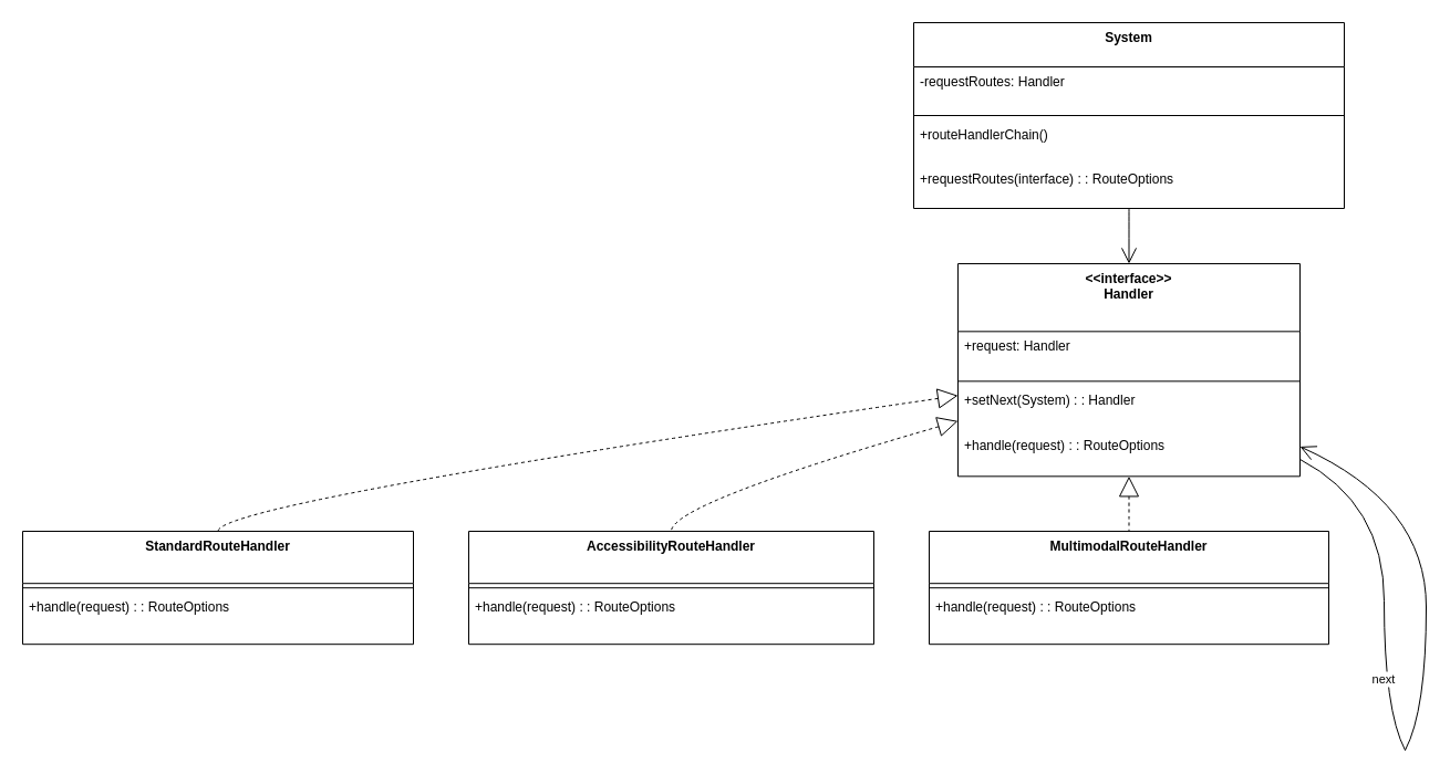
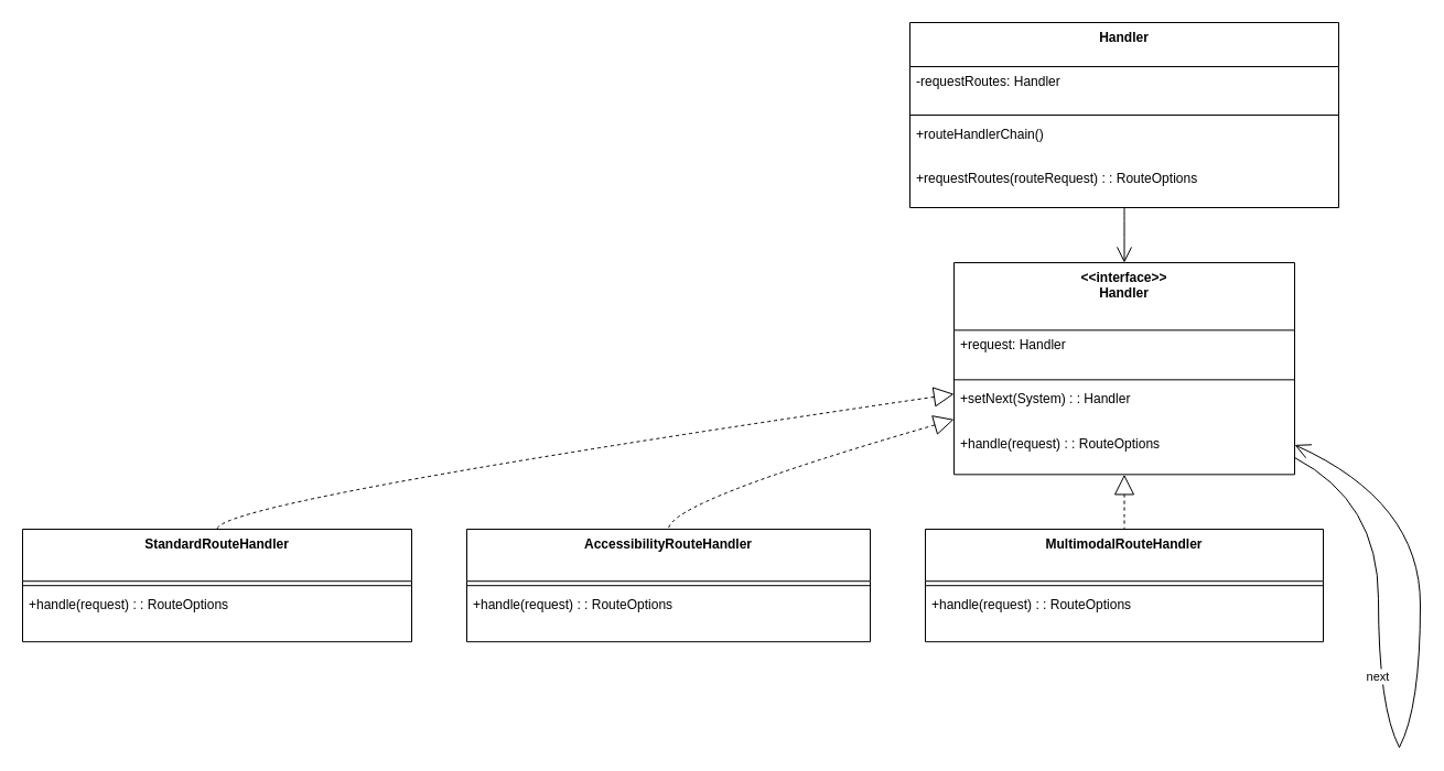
  <mxCell id="0" />
  <mxCell id="1" parent="0" />
  <mxCell id="2" value="&lt;&lt;interface&gt;&gt;&#10;Handler" style="swimlane;fontStyle=1;align=center;verticalAlign=top;childLayout=stackLayout;horizontal=1;startSize=61.333;horizontalStack=0;resizeParent=1;resizeParentMax=0;resizeLast=0;collapsible=0;marginBottom=0;" vertex="1" parent="1"><mxGeometry x="865" y="238" width="309" height="192.333" as="geometry" /></mxCell>
  <mxCell id="3" value="+request: Handler" style="text;strokeColor=none;fillColor=none;align=left;verticalAlign=top;spacingLeft=4;spacingRight=4;overflow=hidden;rotatable=0;points=[[0,0.5],[1,0.5]];portConstraint=eastwest;" vertex="1" parent="2"><mxGeometry y="61.333" width="309" height="41" as="geometry" /></mxCell>
  <mxCell id="4" style="line;strokeWidth=1;fillColor=none;align=left;verticalAlign=middle;spacingTop=-1;spacingLeft=3;spacingRight=3;rotatable=0;labelPosition=right;points=[];portConstraint=eastwest;strokeColor=inherit;" vertex="1" parent="2"><mxGeometry y="102.333" width="309" height="8" as="geometry" /></mxCell>
  <mxCell id="5" value="+setNext(System) : : Handler" style="text;strokeColor=none;fillColor=none;align=left;verticalAlign=top;spacingLeft=4;spacingRight=4;overflow=hidden;rotatable=0;points=[[0,0.5],[1,0.5]];portConstraint=eastwest;" vertex="1" parent="2"><mxGeometry y="110.333" width="309" height="41" as="geometry" /></mxCell>
  <mxCell id="6" value="+handle(request) : : RouteOptions" style="text;strokeColor=none;fillColor=none;align=left;verticalAlign=top;spacingLeft=4;spacingRight=4;overflow=hidden;rotatable=0;points=[[0,0.5],[1,0.5]];portConstraint=eastwest;" vertex="1" parent="2"><mxGeometry y="151.333" width="309" height="41" as="geometry" /></mxCell>
  <mxCell id="7" value="StandardRouteHandler" style="swimlane;fontStyle=1;align=center;verticalAlign=top;childLayout=stackLayout;horizontal=1;startSize=47.2;horizontalStack=0;resizeParent=1;resizeParentMax=0;resizeLast=0;collapsible=0;marginBottom=0;" vertex="1" parent="1"><mxGeometry x="20" y="480" width="353" height="102.2" as="geometry" /></mxCell>
  <mxCell id="8" style="line;strokeWidth=1;fillColor=none;align=left;verticalAlign=middle;spacingTop=-1;spacingLeft=3;spacingRight=3;rotatable=0;labelPosition=right;points=[];portConstraint=eastwest;strokeColor=inherit;" vertex="1" parent="7"><mxGeometry y="47.2" width="353" height="8" as="geometry" /></mxCell>
  <mxCell id="9" value="+handle(request) : : RouteOptions" style="text;strokeColor=none;fillColor=none;align=left;verticalAlign=top;spacingLeft=4;spacingRight=4;overflow=hidden;rotatable=0;points=[[0,0.5],[1,0.5]];portConstraint=eastwest;" vertex="1" parent="7"><mxGeometry y="55.2" width="353" height="47" as="geometry" /></mxCell>
  <mxCell id="10" value="AccessibilityRouteHandler" style="swimlane;fontStyle=1;align=center;verticalAlign=top;childLayout=stackLayout;horizontal=1;startSize=47.2;horizontalStack=0;resizeParent=1;resizeParentMax=0;resizeLast=0;collapsible=0;marginBottom=0;" vertex="1" parent="1"><mxGeometry x="423" y="480" width="366" height="102.2" as="geometry" /></mxCell>
  <mxCell id="11" style="line;strokeWidth=1;fillColor=none;align=left;verticalAlign=middle;spacingTop=-1;spacingLeft=3;spacingRight=3;rotatable=0;labelPosition=right;points=[];portConstraint=eastwest;strokeColor=inherit;" vertex="1" parent="10"><mxGeometry y="47.2" width="366" height="8" as="geometry" /></mxCell>
  <mxCell id="12" value="+handle(request) : : RouteOptions" style="text;strokeColor=none;fillColor=none;align=left;verticalAlign=top;spacingLeft=4;spacingRight=4;overflow=hidden;rotatable=0;points=[[0,0.5],[1,0.5]];portConstraint=eastwest;" vertex="1" parent="10"><mxGeometry y="55.2" width="366" height="47" as="geometry" /></mxCell>
  <mxCell id="13" value="MultimodalRouteHandler" style="swimlane;fontStyle=1;align=center;verticalAlign=top;childLayout=stackLayout;horizontal=1;startSize=47.2;horizontalStack=0;resizeParent=1;resizeParentMax=0;resizeLast=0;collapsible=0;marginBottom=0;" vertex="1" parent="1"><mxGeometry x="839" y="480" width="361" height="102.2" as="geometry" /></mxCell>
  <mxCell id="14" style="line;strokeWidth=1;fillColor=none;align=left;verticalAlign=middle;spacingTop=-1;spacingLeft=3;spacingRight=3;rotatable=0;labelPosition=right;points=[];portConstraint=eastwest;strokeColor=inherit;" vertex="1" parent="13"><mxGeometry y="47.2" width="361" height="8" as="geometry" /></mxCell>
  <mxCell id="15" value="+handle(request) : : RouteOptions" style="text;strokeColor=none;fillColor=none;align=left;verticalAlign=top;spacingLeft=4;spacingRight=4;overflow=hidden;rotatable=0;points=[[0,0.5],[1,0.5]];portConstraint=eastwest;" vertex="1" parent="13"><mxGeometry y="55.2" width="361" height="47" as="geometry" /></mxCell>
- <mxCell id="16" value="System" style="swimlane;fontStyle=1;align=center;verticalAlign=top;childLayout=stackLayout;horizontal=1;startSize=40;horizontalStack=0;resizeParent=1;resizeParentMax=0;resizeLast=0;collapsible=0;marginBottom=0;" vertex="1" parent="1"><mxGeometry x="825" y="20" width="389" height="168" as="geometry" /></mxCell>
+ <mxCell id="16" value="Handler" style="swimlane;fontStyle=1;align=center;verticalAlign=top;childLayout=stackLayout;horizontal=1;startSize=40;horizontalStack=0;resizeParent=1;resizeParentMax=0;resizeLast=0;collapsible=0;marginBottom=0;" vertex="1" parent="1"><mxGeometry x="825" y="20" width="389" height="168" as="geometry" /></mxCell>
  <mxCell id="17" value="-requestRoutes: Handler" style="text;strokeColor=none;fillColor=none;align=left;verticalAlign=top;spacingLeft=4;spacingRight=4;overflow=hidden;rotatable=0;points=[[0,0.5],[1,0.5]];portConstraint=eastwest;" vertex="1" parent="16"><mxGeometry y="40" width="389" height="40" as="geometry" /></mxCell>
  <mxCell id="18" style="line;strokeWidth=1;fillColor=none;align=left;verticalAlign=middle;spacingTop=-1;spacingLeft=3;spacingRight=3;rotatable=0;labelPosition=right;points=[];portConstraint=eastwest;strokeColor=inherit;" vertex="1" parent="16"><mxGeometry y="80" width="389" height="8" as="geometry" /></mxCell>
  <mxCell id="19" value="+routeHandlerChain()" style="text;strokeColor=none;fillColor=none;align=left;verticalAlign=top;spacingLeft=4;spacingRight=4;overflow=hidden;rotatable=0;points=[[0,0.5],[1,0.5]];portConstraint=eastwest;" vertex="1" parent="16"><mxGeometry y="88" width="389" height="40" as="geometry" /></mxCell>
- <mxCell id="20" value="+requestRoutes(interface) : : RouteOptions" style="text;strokeColor=none;fillColor=none;align=left;verticalAlign=top;spacingLeft=4;spacingRight=4;overflow=hidden;rotatable=0;points=[[0,0.5],[1,0.5]];portConstraint=eastwest;" vertex="1" parent="16"><mxGeometry y="128" width="389" height="40" as="geometry" /></mxCell>
+ <mxCell id="20" value="+requestRoutes(routeRequest) : : RouteOptions" style="text;strokeColor=none;fillColor=none;align=left;verticalAlign=top;spacingLeft=4;spacingRight=4;overflow=hidden;rotatable=0;points=[[0,0.5],[1,0.5]];portConstraint=eastwest;" vertex="1" parent="16"><mxGeometry y="128" width="389" height="40" as="geometry" /></mxCell>
  <mxCell id="21" value="" style="whiteSpace=wrap;strokeWidth=2;" vertex="1" parent="1"><mxGeometry x="1250" y="543" as="geometry" /></mxCell>
  <mxCell id="22" value="" style="whiteSpace=wrap;strokeWidth=2;" vertex="1" parent="1"><mxGeometry x="1269" y="678" as="geometry" /></mxCell>
  <mxCell id="23" value="" style="curved=1;dashed=1;startArrow=block;startSize=16;startFill=0;endArrow=none;exitX=0;exitY=0.62;entryX=0.5;entryY=0;rounded=0;" edge="1" parent="1" source="2" target="7"><mxGeometry relative="1" as="geometry"><Array as="points"><mxPoint x="196" y="455" /></Array></mxGeometry></mxCell>
  <mxCell id="24" value="" style="curved=1;dashed=1;startArrow=block;startSize=16;startFill=0;endArrow=none;exitX=0;exitY=0.74;entryX=0.5;entryY=0;rounded=0;" edge="1" parent="1" source="2" target="10"><mxGeometry relative="1" as="geometry"><Array as="points"><mxPoint x="606" y="455" /></Array></mxGeometry></mxCell>
  <mxCell id="25" value="" style="curved=1;dashed=1;startArrow=block;startSize=16;startFill=0;endArrow=none;exitX=0.5;exitY=1;entryX=0.5;entryY=0;rounded=0;" edge="1" parent="1" source="2" target="13"><mxGeometry relative="1" as="geometry"><Array as="points" /></mxGeometry></mxCell>
  <mxCell id="26" value="" style="curved=1;startArrow=none;endArrow=none;exitX=1;exitY=0.92;entryX=-Infinity;entryY=-Infinity;rounded=0;" edge="1" parent="1" source="2" target="21"><mxGeometry relative="1" as="geometry"><Array as="points"><mxPoint x="1250" y="455" /></Array></mxGeometry></mxCell>
  <mxCell id="27" value="next" style="curved=1;startArrow=none;endArrow=none;exitX=-Infinity;exitY=Infinity;entryX=-Infinity;entryY=Infinity;rounded=0;" edge="1" parent="1" source="21" target="22"><mxGeometry relative="1" as="geometry"><Array as="points"><mxPoint x="1250" y="642" /></Array></mxGeometry></mxCell>
  <mxCell id="28" value="" style="curved=1;startArrow=none;endArrow=open;endSize=12;exitX=-Infinity;exitY=Infinity;entryX=1;entryY=0.86;rounded=0;" edge="1" parent="1" source="22" target="2"><mxGeometry relative="1" as="geometry"><Array as="points"><mxPoint x="1288" y="642" /><mxPoint x="1288" y="455" /></Array></mxGeometry></mxCell>
  <mxCell id="29" value="" style="curved=1;startArrow=none;endArrow=open;endSize=12;exitX=0.5;exitY=1;entryX=0.5;entryY=0;rounded=0;" edge="1" parent="1" source="16" target="2"><mxGeometry relative="1" as="geometry"><Array as="points" /></mxGeometry></mxCell>
